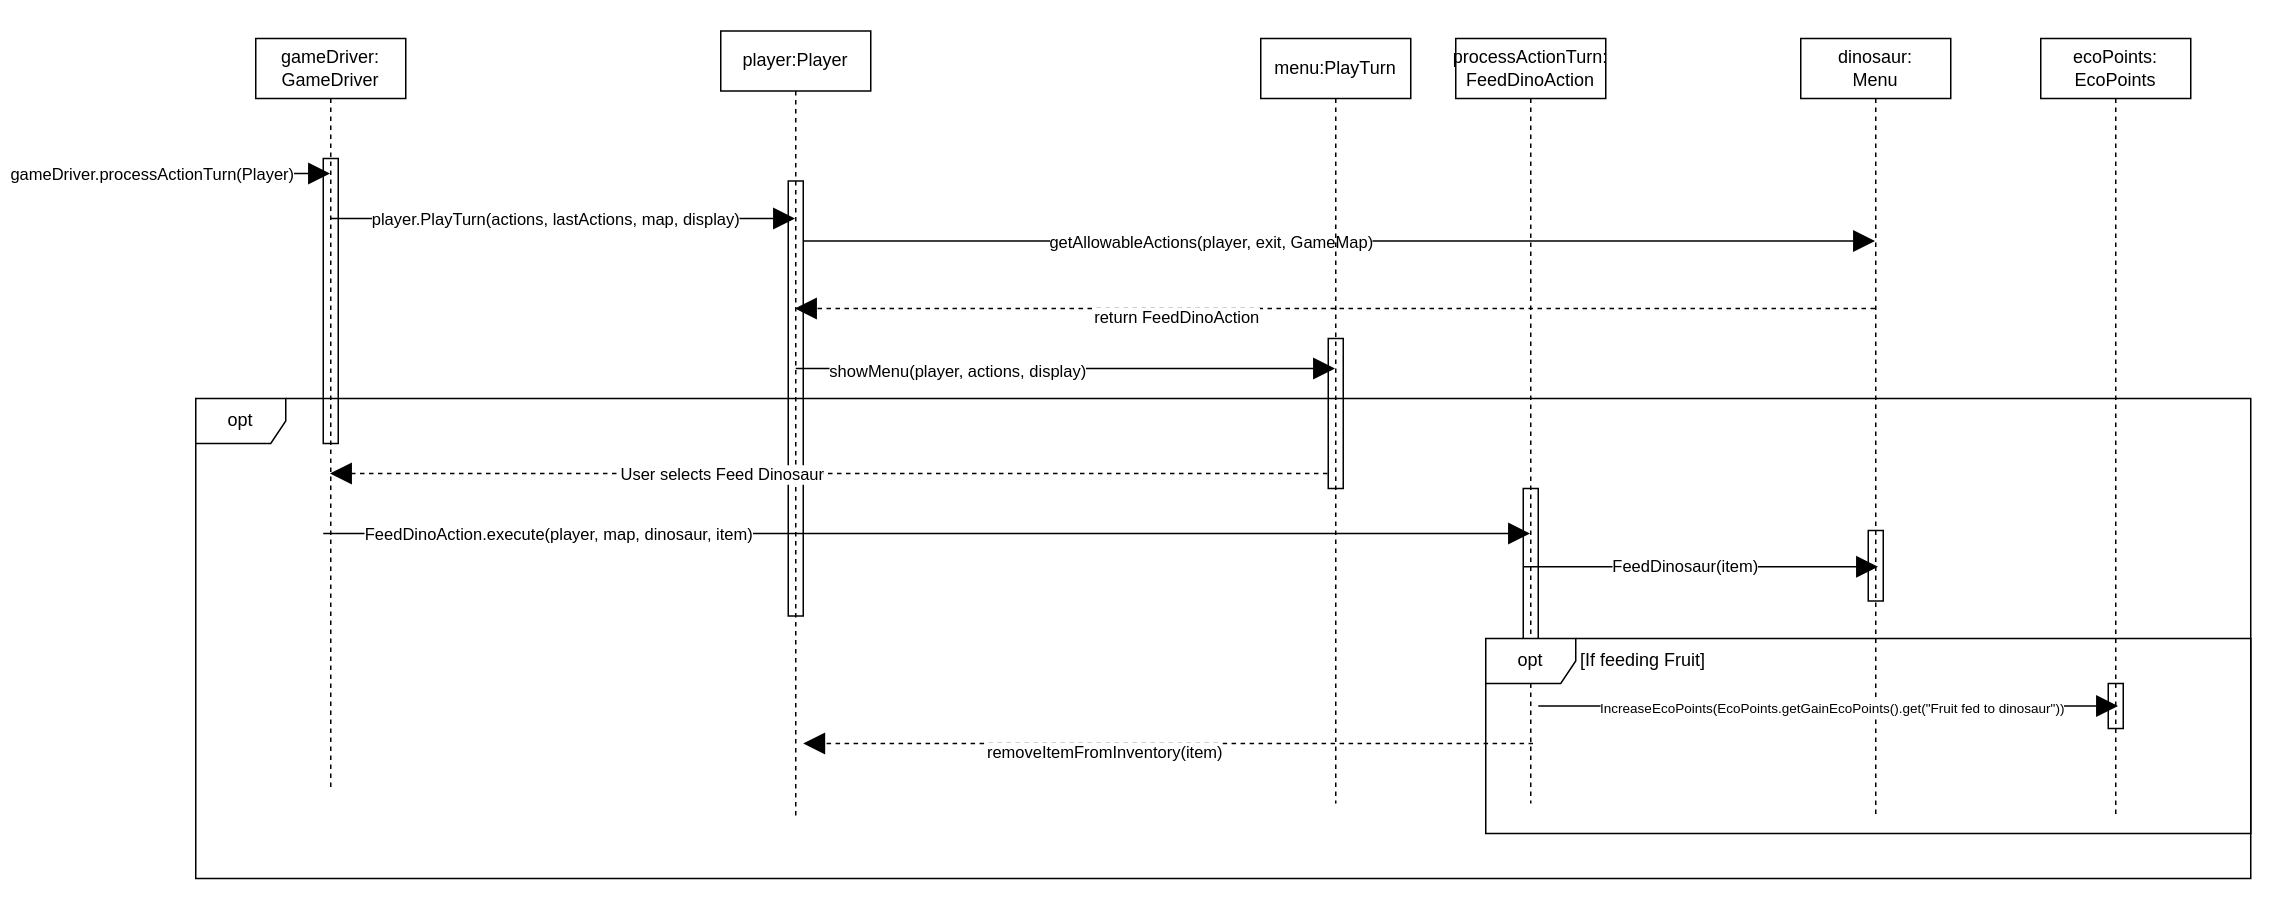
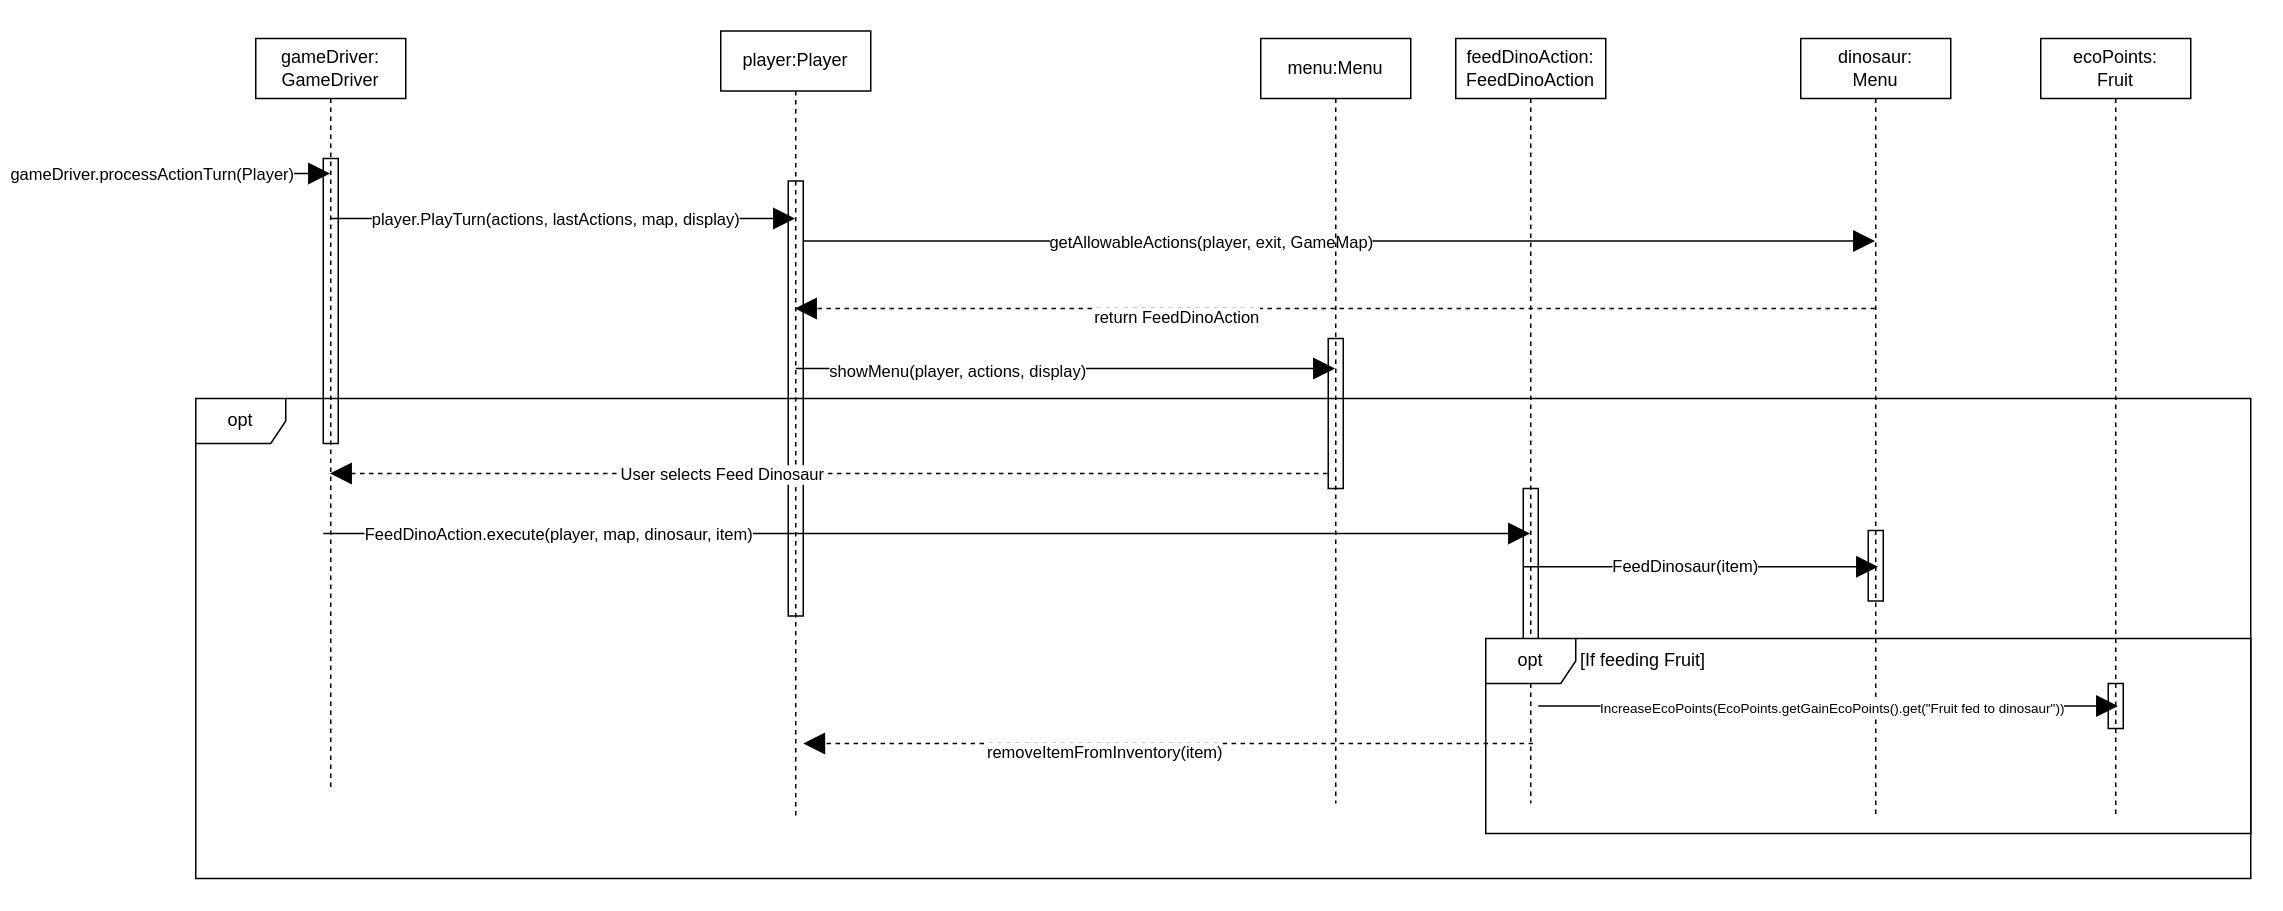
  <mxCell id="0" />
  <mxCell id="1" parent="0" />
  <mxCell id="2" value="gameDriver:&lt;br&gt;GameDriver" style="shape=umlLifeline;perimeter=lifelinePerimeter;whiteSpace=wrap;html=1;container=1;collapsible=0;recursiveResize=0;outlineConnect=0;" parent="1" vertex="1"><mxGeometry x="170" y="25" width="100" height="500" as="geometry" /></mxCell>
  <mxCell id="3" value="" style="endArrow=block;endFill=1;endSize=12;html=1;" parent="2" target="6" edge="1"><mxGeometry width="160" relative="1" as="geometry"><mxPoint x="50" y="120" as="sourcePoint" /><mxPoint x="210" y="120" as="targetPoint" /></mxGeometry></mxCell>
  <mxCell id="4" value="player.PlayTurn(actions, lastActions, map, display)" style="edgeLabel;html=1;align=center;verticalAlign=middle;resizable=0;points=[];" parent="3" vertex="1" connectable="0"><mxGeometry x="-0.45" y="-1" relative="1" as="geometry"><mxPoint x="64" y="-1" as="offset" /></mxGeometry></mxCell>
  <mxCell id="5" value="" style="html=1;points=[];perimeter=orthogonalPerimeter;fillColor=none;" parent="2" vertex="1"><mxGeometry x="45" y="80" width="10" height="190" as="geometry" /></mxCell>
  <mxCell id="6" value="player:Player" style="shape=umlLifeline;perimeter=lifelinePerimeter;whiteSpace=wrap;html=1;container=1;collapsible=0;recursiveResize=0;outlineConnect=0;" parent="1" vertex="1"><mxGeometry x="480" y="20" width="100" height="525" as="geometry" /></mxCell>
  <mxCell id="7" value="" style="html=1;points=[];perimeter=orthogonalPerimeter;fillColor=none;" parent="6" vertex="1"><mxGeometry x="45" y="100" width="10" height="290" as="geometry" /></mxCell>
  <mxCell id="8" value="" style="endArrow=block;endFill=1;endSize=12;html=1;" parent="6" target="18" edge="1"><mxGeometry width="160" relative="1" as="geometry"><mxPoint x="55" y="140" as="sourcePoint" /><mxPoint x="279.5" y="140" as="targetPoint" /></mxGeometry></mxCell>
  <mxCell id="9" value="getAllowableActions(player, exit, GameMap)" style="edgeLabel;html=1;align=center;verticalAlign=middle;resizable=0;points=[];" parent="8" vertex="1" connectable="0"><mxGeometry x="-0.297" relative="1" as="geometry"><mxPoint x="20" as="offset" /></mxGeometry></mxCell>
  <mxCell id="10" value="" style="endArrow=block;endFill=1;endSize=12;html=1;" parent="6" target="22" edge="1"><mxGeometry width="160" relative="1" as="geometry"><mxPoint x="50" y="225" as="sourcePoint" /><mxPoint x="210" y="225" as="targetPoint" /></mxGeometry></mxCell>
  <mxCell id="11" value="showMenu(player, actions, display)" style="edgeLabel;html=1;align=center;verticalAlign=middle;resizable=0;points=[];" parent="10" vertex="1" connectable="0"><mxGeometry x="-0.405" y="-1" relative="1" as="geometry"><mxPoint as="offset" /></mxGeometry></mxCell>
  <mxCell id="12" value="" style="endArrow=block;endFill=1;endSize=12;html=1;" parent="1" target="2" edge="1"><mxGeometry width="160" relative="1" as="geometry"><mxPoint x="20" y="115" as="sourcePoint" /><mxPoint x="140" y="115" as="targetPoint" /></mxGeometry></mxCell>
  <mxCell id="13" value="gameDriver.processActionTurn(Player)" style="edgeLabel;html=1;align=center;verticalAlign=middle;resizable=0;points=[];" parent="12" vertex="1" connectable="0"><mxGeometry x="-0.579" relative="1" as="geometry"><mxPoint x="38" as="offset" /></mxGeometry></mxCell>
  <mxCell id="14" value="" style="endArrow=block;dashed=1;endFill=1;endSize=12;html=1;" parent="1" target="2" edge="1"><mxGeometry width="160" relative="1" as="geometry"><mxPoint x="884.5" y="315" as="sourcePoint" /><mxPoint x="580" y="315" as="targetPoint" /><Array as="points"><mxPoint x="725" y="315" /></Array></mxGeometry></mxCell>
  <mxCell id="15" value="User selects Feed Dinosaur" style="edgeLabel;html=1;align=center;verticalAlign=middle;resizable=0;points=[];" parent="14" vertex="1" connectable="0"><mxGeometry x="0.374" relative="1" as="geometry"><mxPoint x="53" as="offset" /></mxGeometry></mxCell>
  <mxCell id="16" value="opt" style="shape=umlFrame;whiteSpace=wrap;html=1;" parent="1" vertex="1"><mxGeometry x="130" y="265" width="1370" height="320" as="geometry" /></mxCell>
- <mxCell id="17" value="processActionTurn:&lt;br&gt;FeedDinoAction" style="shape=umlLifeline;perimeter=lifelinePerimeter;whiteSpace=wrap;html=1;container=1;collapsible=0;recursiveResize=0;outlineConnect=0;" parent="1" vertex="1"><mxGeometry x="970" y="25" width="100" height="510" as="geometry" /></mxCell>
+ <mxCell id="17" value="feedDinoAction:&lt;br&gt;FeedDinoAction" style="shape=umlLifeline;perimeter=lifelinePerimeter;whiteSpace=wrap;html=1;container=1;collapsible=0;recursiveResize=0;outlineConnect=0;" parent="1" vertex="1"><mxGeometry x="970" y="25" width="100" height="510" as="geometry" /></mxCell>
  <mxCell id="18" value="dinosaur:&lt;br&gt;Menu" style="shape=umlLifeline;perimeter=lifelinePerimeter;whiteSpace=wrap;html=1;container=1;collapsible=0;recursiveResize=0;outlineConnect=0;" parent="1" vertex="1"><mxGeometry x="1200" y="25" width="100" height="520" as="geometry" /></mxCell>
  <mxCell id="19" value="" style="html=1;points=[];perimeter=orthogonalPerimeter;fillColor=none;" parent="18" vertex="1"><mxGeometry x="45" y="328" width="10" height="47" as="geometry" /></mxCell>
  <mxCell id="20" value="" style="endArrow=block;dashed=1;endFill=1;endSize=12;html=1;" parent="1" edge="1"><mxGeometry width="160" relative="1" as="geometry"><mxPoint x="1021.55" y="495" as="sourcePoint" /><mxPoint x="535" y="495" as="targetPoint" /><Array as="points"><mxPoint x="775.19" y="495" /></Array></mxGeometry></mxCell>
  <mxCell id="21" value="removeItemFromInventory(item)" style="edgeLabel;html=1;align=center;verticalAlign=middle;resizable=0;points=[];" parent="20" vertex="1" connectable="0"><mxGeometry x="0.545" y="-3" relative="1" as="geometry"><mxPoint x="90" y="8" as="offset" /></mxGeometry></mxCell>
- <mxCell id="22" value="menu:PlayTurn" style="shape=umlLifeline;perimeter=lifelinePerimeter;whiteSpace=wrap;html=1;container=1;collapsible=0;recursiveResize=0;outlineConnect=0;fillColor=none;" parent="1" vertex="1"><mxGeometry x="840" y="25" width="100" height="510" as="geometry" /></mxCell>
+ <mxCell id="22" value="menu:Menu" style="shape=umlLifeline;perimeter=lifelinePerimeter;whiteSpace=wrap;html=1;container=1;collapsible=0;recursiveResize=0;outlineConnect=0;fillColor=none;" parent="1" vertex="1"><mxGeometry x="840" y="25" width="100" height="510" as="geometry" /></mxCell>
  <mxCell id="23" value="" style="html=1;points=[];perimeter=orthogonalPerimeter;fillColor=none;" parent="22" vertex="1"><mxGeometry x="45" y="200" width="10" height="100" as="geometry" /></mxCell>
  <mxCell id="24" value="" style="endArrow=block;endFill=1;endSize=12;html=1;" parent="1" target="17" edge="1"><mxGeometry width="160" relative="1" as="geometry"><mxPoint x="215" y="355" as="sourcePoint" /><mxPoint x="944.5" y="355" as="targetPoint" /></mxGeometry></mxCell>
  <mxCell id="25" value="FeedDinoAction.execute(player, map, dinosaur, item)" style="edgeLabel;html=1;align=center;verticalAlign=middle;resizable=0;points=[];" parent="24" vertex="1" connectable="0"><mxGeometry x="-0.689" y="-2" relative="1" as="geometry"><mxPoint x="31" y="-2" as="offset" /></mxGeometry></mxCell>
  <mxCell id="26" value="" style="html=1;points=[];perimeter=orthogonalPerimeter;fillColor=none;" parent="1" vertex="1"><mxGeometry x="1015" y="325" width="10" height="105" as="geometry" /></mxCell>
  <mxCell id="27" value="" style="endArrow=block;endFill=1;endSize=12;html=1;" parent="1" edge="1"><mxGeometry width="160" relative="1" as="geometry"><mxPoint x="1015" y="377.16" as="sourcePoint" /><mxPoint x="1251.5" y="377.16" as="targetPoint" /></mxGeometry></mxCell>
  <mxCell id="28" value="FeedDinosaur(item)" style="edgeLabel;html=1;align=center;verticalAlign=middle;resizable=0;points=[];" parent="27" vertex="1" connectable="0"><mxGeometry x="-0.293" y="1" relative="1" as="geometry"><mxPoint x="23" as="offset" /></mxGeometry></mxCell>
- <mxCell id="29" value="ecoPoints:&lt;br&gt;EcoPoints" style="shape=umlLifeline;perimeter=lifelinePerimeter;whiteSpace=wrap;html=1;container=1;collapsible=0;recursiveResize=0;outlineConnect=0;" parent="1" vertex="1"><mxGeometry x="1360" y="25" width="100" height="520" as="geometry" /></mxCell>
+ <mxCell id="29" value="ecoPoints:&lt;br&gt;Fruit" style="shape=umlLifeline;perimeter=lifelinePerimeter;whiteSpace=wrap;html=1;container=1;collapsible=0;recursiveResize=0;outlineConnect=0;" parent="1" vertex="1"><mxGeometry x="1360" y="25" width="100" height="520" as="geometry" /></mxCell>
  <mxCell id="30" value="" style="html=1;points=[];perimeter=orthogonalPerimeter;fillColor=none;" parent="29" vertex="1"><mxGeometry x="45" y="430" width="10" height="30" as="geometry" /></mxCell>
  <mxCell id="31" value="" style="endArrow=block;endFill=1;endSize=12;html=1;exitX=0.8;exitY=0.857;exitDx=0;exitDy=0;exitPerimeter=0;" parent="1" edge="1"><mxGeometry width="160" relative="1" as="geometry"><mxPoint x="1025" y="470.005" as="sourcePoint" /><mxPoint x="1411.5" y="470.02" as="targetPoint" /><Array as="points"><mxPoint x="1222" y="470.02" /></Array></mxGeometry></mxCell>
  <mxCell id="32" value="&lt;font style=&quot;font-size: 9px&quot;&gt;&lt;font style=&quot;font-size: 9px&quot;&gt;IncreaseEcoPoints(EcoPoints.getGainEcoPoints().get(&quot;Fruit fed to dinosaur&quot;)&lt;/font&gt;)&lt;/font&gt;" style="edgeLabel;html=1;align=center;verticalAlign=middle;resizable=0;points=[];" parent="31" vertex="1" connectable="0"><mxGeometry x="-0.367" y="1" relative="1" as="geometry"><mxPoint x="73" y="1" as="offset" /></mxGeometry></mxCell>
  <mxCell id="33" value="" style="endArrow=block;dashed=1;endFill=1;endSize=12;html=1;" parent="1" source="18" target="6" edge="1"><mxGeometry width="160" relative="1" as="geometry"><mxPoint x="1252.05" y="206.85" as="sourcePoint" /><mxPoint x="760" y="205" as="targetPoint" /><Array as="points"><mxPoint x="1000.19" y="205" /></Array></mxGeometry></mxCell>
  <mxCell id="34" value="return FeedDinoAction" style="edgeLabel;html=1;align=center;verticalAlign=middle;resizable=0;points=[];" parent="33" vertex="1" connectable="0"><mxGeometry x="0.545" y="-3" relative="1" as="geometry"><mxPoint x="90" y="8" as="offset" /></mxGeometry></mxCell>
  <mxCell id="35" value="opt" style="shape=umlFrame;whiteSpace=wrap;html=1;" parent="1" vertex="1"><mxGeometry x="990" y="425" width="510" height="130" as="geometry" /></mxCell>
  <mxCell id="36" value="[If feeding Fruit]" style="text;html=1;strokeColor=none;fillColor=none;align=center;verticalAlign=middle;whiteSpace=wrap;rounded=0;" parent="1" vertex="1"><mxGeometry x="1040" y="430" width="110" height="20" as="geometry" /></mxCell>
